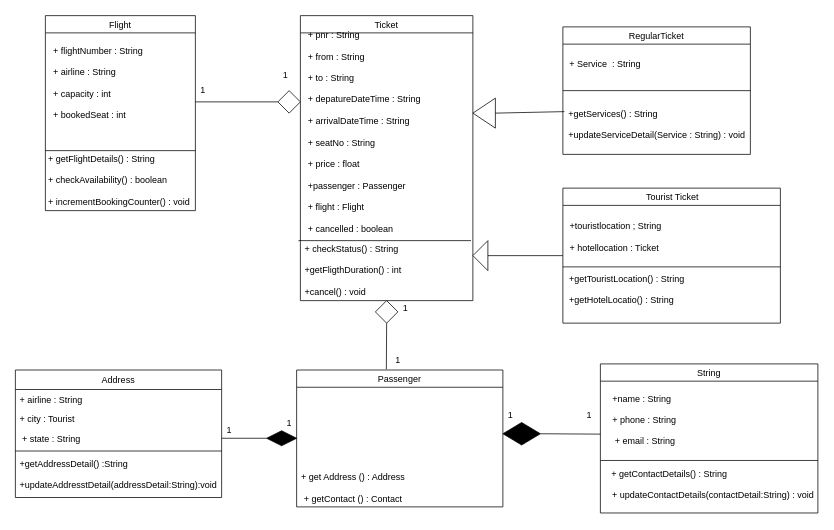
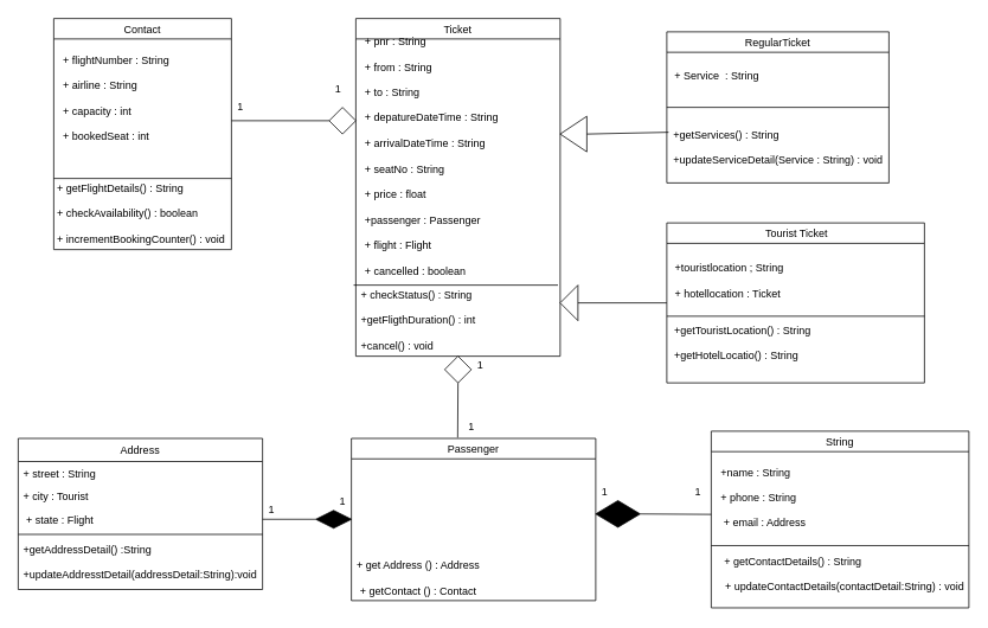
  <mxCell id="0" />
  <mxCell id="1" parent="0" />
  <mxCell id="2" value="Address" style="swimlane;fontStyle=0;align=center;verticalAlign=top;childLayout=stackLayout;horizontal=1;startSize=26;horizontalStack=0;resizeParent=1;resizeLast=0;collapsible=1;marginBottom=0;rounded=0;shadow=0;strokeWidth=1;" parent="1" vertex="1"><mxGeometry x="20" y="492.5" width="275" height="170" as="geometry"><mxRectangle x="230" y="140" width="160" height="26" as="alternateBounds" /></mxGeometry></mxCell>
- <mxCell id="3" value="+ airline : String" style="text;align=left;verticalAlign=top;spacingLeft=4;spacingRight=4;overflow=hidden;rotatable=0;points=[[0,0.5],[1,0.5]];portConstraint=eastwest;" parent="2" vertex="1"><mxGeometry y="26" width="275" height="26" as="geometry" /></mxCell>
+ <mxCell id="3" value="+ street : String" style="text;align=left;verticalAlign=top;spacingLeft=4;spacingRight=4;overflow=hidden;rotatable=0;points=[[0,0.5],[1,0.5]];portConstraint=eastwest;" parent="2" vertex="1"><mxGeometry y="26" width="275" height="26" as="geometry" /></mxCell>
  <mxCell id="4" value="+ city : Tourist" style="text;align=left;verticalAlign=top;spacingLeft=4;spacingRight=4;overflow=hidden;rotatable=0;points=[[0,0.5],[1,0.5]];portConstraint=eastwest;rounded=0;shadow=0;html=0;" parent="2" vertex="1"><mxGeometry y="52" width="275" height="26" as="geometry" /></mxCell>
- <mxCell id="5" value=" + state : String" style="text;align=left;verticalAlign=top;spacingLeft=4;spacingRight=4;overflow=hidden;rotatable=0;points=[[0,0.5],[1,0.5]];portConstraint=eastwest;rounded=0;shadow=0;html=0;" parent="2" vertex="1"><mxGeometry y="78" width="275" height="26" as="geometry" /></mxCell>
+ <mxCell id="5" value=" + state : Flight" style="text;align=left;verticalAlign=top;spacingLeft=4;spacingRight=4;overflow=hidden;rotatable=0;points=[[0,0.5],[1,0.5]];portConstraint=eastwest;rounded=0;shadow=0;html=0;" parent="2" vertex="1"><mxGeometry y="78" width="275" height="26" as="geometry" /></mxCell>
  <mxCell id="6" value="" style="line;html=1;strokeWidth=1;align=left;verticalAlign=middle;spacingTop=-1;spacingLeft=3;spacingRight=3;rotatable=0;labelPosition=right;points=[];portConstraint=eastwest;" parent="2" vertex="1"><mxGeometry y="104" width="275" height="8" as="geometry" /></mxCell>
  <mxCell id="7" value="+getAddressDetail() :String&#10;&#10;+updateAddresstDetail(addressDetail:String):void" style="text;align=left;verticalAlign=top;spacingLeft=4;spacingRight=4;overflow=hidden;rotatable=0;points=[[0,0.5],[1,0.5]];portConstraint=eastwest;" parent="2" vertex="1"><mxGeometry y="112" width="275" height="58" as="geometry" /></mxCell>
  <mxCell id="8" value="Passenger" style="swimlane;fontStyle=0" parent="1" vertex="1"><mxGeometry x="395" y="492.5" width="275" height="182.5" as="geometry" /></mxCell>
  <mxCell id="9" value="" style="rhombus;whiteSpace=wrap;html=1;fillColor=#000000;" parent="8" vertex="1"><mxGeometry x="-40" y="81" width="40" height="20" as="geometry" /></mxCell>
  <mxCell id="10" value="1" style="text;html=1;align=center;verticalAlign=middle;resizable=0;points=[];autosize=1;strokeColor=none;fillColor=none;" parent="8" vertex="1"><mxGeometry x="-20" y="61" width="20" height="20" as="geometry" /></mxCell>
  <mxCell id="11" value="+ get Address () : Address&lt;br&gt;&lt;br&gt;+ getContact () : Contact" style="text;html=1;align=center;verticalAlign=middle;resizable=0;points=[];autosize=1;strokeColor=none;fillColor=none;" parent="8" vertex="1"><mxGeometry y="132.5" width="150" height="50" as="geometry" /></mxCell>
  <mxCell id="12" value="" style="endArrow=none;html=1;rounded=0;entryX=0;entryY=0.5;entryDx=0;entryDy=0;exitX=1;exitY=0.5;exitDx=0;exitDy=0;" parent="1" source="5" target="9" edge="1"><mxGeometry width="50" height="50" relative="1" as="geometry"><mxPoint x="190" y="359" as="sourcePoint" /><mxPoint x="280" y="310" as="targetPoint" /></mxGeometry></mxCell>
  <mxCell id="13" value="" style="rhombus;whiteSpace=wrap;html=1;fillColor=#000000;" parent="1" vertex="1"><mxGeometry x="670" y="562.5" width="50" height="30" as="geometry" /></mxCell>
  <mxCell id="14" value="1" style="text;html=1;align=center;verticalAlign=middle;resizable=0;points=[];autosize=1;strokeColor=none;fillColor=none;" parent="1" vertex="1"><mxGeometry x="775" y="542.5" width="20" height="20" as="geometry" /></mxCell>
  <mxCell id="15" value="1" style="text;html=1;align=center;verticalAlign=middle;resizable=0;points=[];autosize=1;strokeColor=none;fillColor=none;" parent="1" vertex="1"><mxGeometry x="670" y="542.5" width="20" height="20" as="geometry" /></mxCell>
  <mxCell id="16" value="1" style="text;html=1;align=center;verticalAlign=middle;resizable=0;points=[];autosize=1;strokeColor=none;fillColor=none;" parent="1" vertex="1"><mxGeometry x="295" y="562.5" width="20" height="20" as="geometry" /></mxCell>
- <mxCell id="17" value="Flight" style="swimlane;fillColor=#FFFFFF;fontStyle=0" parent="1" vertex="1"><mxGeometry x="60" y="20" width="200" height="260" as="geometry" /></mxCell>
+ <mxCell id="17" value="Contact" style="swimlane;fillColor=#FFFFFF;fontStyle=0" parent="1" vertex="1"><mxGeometry x="60" y="20" width="200" height="260" as="geometry" /></mxCell>
  <mxCell id="18" value="&lt;div style=&quot;text-align: justify&quot;&gt;&lt;span&gt;+ flightNumber : String&lt;/span&gt;&lt;/div&gt;&lt;div style=&quot;text-align: justify&quot;&gt;&lt;br&gt;&lt;/div&gt;&lt;div style=&quot;text-align: justify&quot;&gt;&lt;span&gt;+ airline : String&lt;/span&gt;&lt;/div&gt;&lt;div style=&quot;text-align: justify&quot;&gt;&lt;br&gt;&lt;/div&gt;&lt;div style=&quot;text-align: justify&quot;&gt;&lt;span&gt;+ capacity : int&lt;/span&gt;&lt;/div&gt;&lt;div style=&quot;text-align: justify&quot;&gt;&lt;br&gt;&lt;/div&gt;&lt;div style=&quot;text-align: justify&quot;&gt;&lt;span&gt;+ bookedSeat : int&lt;/span&gt;&lt;/div&gt;" style="text;html=1;align=center;verticalAlign=middle;resizable=0;points=[];autosize=1;strokeColor=none;fillColor=none;" parent="17" vertex="1"><mxGeometry y="40" width="140" height="100" as="geometry" /></mxCell>
  <mxCell id="19" value="&lt;div style=&quot;text-align: justify&quot;&gt;&lt;span&gt;+ getFlightDetails() : String&lt;/span&gt;&lt;/div&gt;&lt;div style=&quot;text-align: justify&quot;&gt;&lt;br&gt;&lt;/div&gt;&lt;div style=&quot;text-align: justify&quot;&gt;&lt;span&gt;+ checkAvailability() : boolean&lt;/span&gt;&lt;/div&gt;&lt;div style=&quot;text-align: justify&quot;&gt;&lt;br&gt;&lt;/div&gt;&lt;div style=&quot;text-align: justify&quot;&gt;&lt;span&gt;+ incrementBookingCounter() : void&lt;/span&gt;&lt;/div&gt;" style="text;html=1;align=center;verticalAlign=middle;resizable=0;points=[];autosize=1;strokeColor=none;fillColor=none;" parent="17" vertex="1"><mxGeometry x="-2.5" y="180" width="200" height="80" as="geometry" /></mxCell>
  <mxCell id="20" value="" style="endArrow=none;html=1;rounded=0;" parent="1" edge="1"><mxGeometry width="50" height="50" relative="1" as="geometry"><mxPoint x="60" y="200" as="sourcePoint" /><mxPoint x="260" y="200" as="targetPoint" /></mxGeometry></mxCell>
  <mxCell id="21" value="" style="endArrow=none;html=1;rounded=0;exitX=1;exitY=0.5;exitDx=0;exitDy=0;" parent="1" source="13" edge="1"><mxGeometry width="50" height="50" relative="1" as="geometry"><mxPoint x="560" y="340" as="sourcePoint" /><mxPoint x="800" y="578" as="targetPoint" /></mxGeometry></mxCell>
  <mxCell id="22" value="Ticket" style="swimlane;fillColor=#FFFFFF;fontStyle=0" parent="1" vertex="1"><mxGeometry x="400" y="20" width="230" height="380" as="geometry" /></mxCell>
  <mxCell id="23" value="" style="rhombus;whiteSpace=wrap;html=1;" parent="22" vertex="1"><mxGeometry x="-30" y="100" width="30" height="30" as="geometry" /></mxCell>
  <mxCell id="24" value="&lt;div style=&quot;text-align: justify&quot;&gt;&lt;span&gt;+ pnr : String&lt;/span&gt;&lt;/div&gt;&lt;div style=&quot;text-align: justify&quot;&gt;&lt;br&gt;&lt;/div&gt;&lt;div style=&quot;text-align: justify&quot;&gt;&lt;span&gt;+ from : String&lt;/span&gt;&lt;/div&gt;&lt;div style=&quot;text-align: justify&quot;&gt;&lt;br&gt;&lt;/div&gt;&lt;div style=&quot;text-align: justify&quot;&gt;&lt;span&gt;+ to : String&lt;/span&gt;&lt;/div&gt;&lt;div style=&quot;text-align: justify&quot;&gt;&lt;br&gt;&lt;/div&gt;&lt;div style=&quot;text-align: justify&quot;&gt;&lt;span&gt;+ depatureDateTime : String&lt;/span&gt;&lt;/div&gt;&lt;div style=&quot;text-align: justify&quot;&gt;&lt;br&gt;&lt;/div&gt;&lt;div style=&quot;text-align: justify&quot;&gt;&lt;span&gt;+ arrivalDateTime : String&lt;/span&gt;&lt;/div&gt;&lt;div style=&quot;text-align: justify&quot;&gt;&lt;br&gt;&lt;/div&gt;&lt;div style=&quot;text-align: justify&quot;&gt;&lt;span&gt;+ seatNo : String&lt;/span&gt;&lt;/div&gt;&lt;div style=&quot;text-align: justify&quot;&gt;&lt;br&gt;&lt;/div&gt;&lt;div style=&quot;text-align: justify&quot;&gt;+ price : float&lt;/div&gt;&lt;div style=&quot;text-align: justify&quot;&gt;&lt;br&gt;&lt;/div&gt;&lt;div style=&quot;text-align: justify&quot;&gt;+passenger : Passenger&lt;/div&gt;&lt;div style=&quot;text-align: justify&quot;&gt;&lt;br&gt;&lt;/div&gt;&lt;div style=&quot;text-align: justify&quot;&gt;+ flight : Flight&lt;/div&gt;&lt;div style=&quot;text-align: justify&quot;&gt;&lt;br&gt;&lt;/div&gt;&lt;div style=&quot;text-align: justify&quot;&gt;+ cancelled : boolean&lt;/div&gt;" style="text;html=1;align=center;verticalAlign=middle;resizable=0;points=[];autosize=1;strokeColor=none;fillColor=none;" parent="22" vertex="1"><mxGeometry y="20" width="170" height="270" as="geometry" /></mxCell>
  <mxCell id="25" value="" style="endArrow=none;html=1;rounded=0;" parent="22" edge="1"><mxGeometry width="50" height="50" relative="1" as="geometry"><mxPoint x="-2.5" y="300" as="sourcePoint" /><mxPoint x="227.5" y="300" as="targetPoint" /></mxGeometry></mxCell>
  <mxCell id="26" value="&lt;div style=&quot;text-align: justify&quot;&gt;&lt;span&gt;+ checkStatus() : String&lt;/span&gt;&lt;/div&gt;&lt;div style=&quot;text-align: justify&quot;&gt;&lt;br&gt;&lt;/div&gt;&lt;div style=&quot;text-align: justify&quot;&gt;&lt;span&gt;+getFligthDuration() : int&lt;/span&gt;&lt;/div&gt;&lt;div style=&quot;text-align: justify&quot;&gt;&lt;br&gt;&lt;/div&gt;&lt;div style=&quot;text-align: justify&quot;&gt;&lt;span&gt;+cancel() : void&lt;/span&gt;&lt;/div&gt;" style="text;html=1;align=center;verticalAlign=middle;resizable=0;points=[];autosize=1;strokeColor=none;fillColor=none;" parent="22" vertex="1"><mxGeometry y="300" width="140" height="80" as="geometry" /></mxCell>
  <mxCell id="27" value="RegularTicket" style="swimlane;fillColor=#FFFFFF;fontStyle=0" parent="1" vertex="1"><mxGeometry x="750" y="35" width="250" height="170" as="geometry" /></mxCell>
  <mxCell id="28" value="&lt;div&gt;&lt;span&gt;+ Service&amp;nbsp; : String&lt;/span&gt;&lt;/div&gt;" style="text;html=1;align=right;verticalAlign=middle;resizable=0;points=[];autosize=1;strokeColor=none;fillColor=none;" vertex="1" parent="27"><mxGeometry x="-5" y="40" width="110" height="20" as="geometry" /></mxCell>
  <mxCell id="29" value="&lt;div style=&quot;text-align: justify&quot;&gt;&lt;span&gt;+getServices() : String&lt;/span&gt;&lt;/div&gt;&lt;div style=&quot;text-align: justify&quot;&gt;&lt;br&gt;&lt;/div&gt;&lt;div style=&quot;text-align: justify&quot;&gt;&lt;span&gt;+updateServiceDetail(Service : String) : void&lt;/span&gt;&lt;/div&gt;" style="text;html=1;align=center;verticalAlign=middle;resizable=0;points=[];autosize=1;strokeColor=none;fillColor=none;" vertex="1" parent="27"><mxGeometry y="105" width="250" height="50" as="geometry" /></mxCell>
  <mxCell id="30" value="Tourist Ticket                                " style="swimlane;fillColor=#FFFFFF;align=right;fontStyle=0" parent="1" vertex="1"><mxGeometry x="750" y="250" width="290" height="180" as="geometry" /></mxCell>
  <mxCell id="31" value="&lt;div style=&quot;text-align: justify&quot;&gt;&lt;span&gt;+touristlocation ; String&lt;/span&gt;&lt;/div&gt;&lt;div style=&quot;text-align: justify&quot;&gt;&lt;br&gt;&lt;/div&gt;&lt;div style=&quot;text-align: justify&quot;&gt;&lt;span&gt;+ hotellocation : Ticket&lt;/span&gt;&lt;/div&gt;" style="text;html=1;align=center;verticalAlign=middle;resizable=0;points=[];autosize=1;strokeColor=none;fillColor=none;" vertex="1" parent="30"><mxGeometry y="40" width="140" height="50" as="geometry" /></mxCell>
  <mxCell id="32" value="" style="endArrow=none;html=1;rounded=0;" edge="1" parent="30"><mxGeometry width="50" height="50" relative="1" as="geometry"><mxPoint y="105" as="sourcePoint" /><mxPoint x="290" y="105" as="targetPoint" /></mxGeometry></mxCell>
  <mxCell id="33" value="&lt;div style=&quot;text-align: justify&quot;&gt;&lt;span&gt;+getTouristLocation() : String&lt;/span&gt;&lt;/div&gt;&lt;div style=&quot;text-align: justify&quot;&gt;&lt;br&gt;&lt;/div&gt;&lt;div style=&quot;text-align: justify&quot;&gt;&lt;span&gt;+getHotelLocatio() : String&lt;/span&gt;&lt;/div&gt;" style="text;html=1;align=center;verticalAlign=middle;resizable=0;points=[];autosize=1;strokeColor=none;fillColor=none;" vertex="1" parent="30"><mxGeometry y="110" width="170" height="50" as="geometry" /></mxCell>
  <mxCell id="34" value="String" style="swimlane;fontStyle=0" parent="1" vertex="1"><mxGeometry x="800" y="484.38" width="290" height="198.75" as="geometry" /></mxCell>
- <mxCell id="35" value="&lt;div style=&quot;text-align: justify&quot;&gt;&lt;span&gt;+name : String&amp;nbsp; &amp;nbsp;&lt;/span&gt;&lt;/div&gt;&lt;div style=&quot;text-align: justify&quot;&gt;&lt;br&gt;&lt;/div&gt;&lt;div style=&quot;text-align: justify&quot;&gt;&lt;span&gt;+ phone : String&amp;nbsp;&lt;/span&gt;&lt;/div&gt;&lt;div style=&quot;text-align: justify&quot;&gt;&lt;br&gt;&lt;/div&gt;&lt;div style=&quot;text-align: justify&quot;&gt;&lt;span&gt;&amp;nbsp;+ email : String&amp;nbsp;&lt;/span&gt;&lt;/div&gt;" style="text;html=1;align=center;verticalAlign=middle;resizable=0;points=[];autosize=1;strokeColor=none;fillColor=none;" parent="34" vertex="1"><mxGeometry x="10" y="35" width="100" height="80" as="geometry" /></mxCell>
+ <mxCell id="35" value="&lt;div style=&quot;text-align: justify&quot;&gt;&lt;span&gt;+name : String&amp;nbsp; &amp;nbsp;&lt;/span&gt;&lt;/div&gt;&lt;div style=&quot;text-align: justify&quot;&gt;&lt;br&gt;&lt;/div&gt;&lt;div style=&quot;text-align: justify&quot;&gt;&lt;span&gt;+ phone : String&amp;nbsp;&lt;/span&gt;&lt;/div&gt;&lt;div style=&quot;text-align: justify&quot;&gt;&lt;br&gt;&lt;/div&gt;&lt;div style=&quot;text-align: justify&quot;&gt;&lt;span&gt;&amp;nbsp;+ email : Address&amp;nbsp;&lt;/span&gt;&lt;/div&gt;" style="text;html=1;align=center;verticalAlign=middle;resizable=0;points=[];autosize=1;strokeColor=none;fillColor=none;" parent="34" vertex="1"><mxGeometry x="10" y="35" width="100" height="80" as="geometry" /></mxCell>
  <mxCell id="36" value="" style="endArrow=none;html=1;rounded=0;" parent="34" edge="1"><mxGeometry width="50" height="50" relative="1" as="geometry"><mxPoint y="128.75" as="sourcePoint" /><mxPoint x="290" y="128.75" as="targetPoint" /></mxGeometry></mxCell>
  <mxCell id="37" value="&amp;nbsp; &amp;nbsp; &amp;nbsp; &amp;nbsp; &amp;nbsp; &amp;nbsp; &amp;nbsp; &amp;nbsp; &amp;nbsp; &amp;nbsp; &amp;nbsp; &amp;nbsp; &amp;nbsp;+ getContactDetails() : String&lt;br&gt;&lt;br&gt;&amp;nbsp; &amp;nbsp; &amp;nbsp; &amp;nbsp; &amp;nbsp; &amp;nbsp; &amp;nbsp; &amp;nbsp; &amp;nbsp; &amp;nbsp; &amp;nbsp; &amp;nbsp; &amp;nbsp; &amp;nbsp; &amp;nbsp; &amp;nbsp; &amp;nbsp; &amp;nbsp; &amp;nbsp; &amp;nbsp; &amp;nbsp; &amp;nbsp; &amp;nbsp; &amp;nbsp; &amp;nbsp; &amp;nbsp; &amp;nbsp; &amp;nbsp; &amp;nbsp; &amp;nbsp; + updateContactDetails(contactDetail:String) : void" style="text;html=1;align=center;verticalAlign=middle;resizable=0;points=[];autosize=1;strokeColor=none;fillColor=none;" parent="34" vertex="1"><mxGeometry x="-190" y="135.62" width="480" height="50" as="geometry" /></mxCell>
  <mxCell id="38" value="" style="endArrow=none;html=1;rounded=0;entryX=0;entryY=0.5;entryDx=0;entryDy=0;" parent="1" target="23" edge="1"><mxGeometry width="50" height="50" relative="1" as="geometry"><mxPoint x="260" y="135" as="sourcePoint" /><mxPoint x="430" y="180" as="targetPoint" /></mxGeometry></mxCell>
  <mxCell id="39" value="1" style="text;html=1;align=center;verticalAlign=middle;resizable=0;points=[];autosize=1;strokeColor=none;fillColor=none;" parent="1" vertex="1"><mxGeometry x="370" y="90" width="20" height="20" as="geometry" /></mxCell>
  <mxCell id="40" value="1" style="text;html=1;align=center;verticalAlign=middle;resizable=0;points=[];autosize=1;strokeColor=none;fillColor=none;" parent="1" vertex="1"><mxGeometry x="260" y="110" width="20" height="20" as="geometry" /></mxCell>
  <mxCell id="41" value="" style="endArrow=none;html=1;rounded=0;exitX=0;exitY=0.5;exitDx=0;exitDy=0;entryX=1;entryY=0.5;entryDx=0;entryDy=0;" edge="1" parent="1" source="27" target="27"><mxGeometry width="50" height="50" relative="1" as="geometry"><mxPoint x="830" y="130" as="sourcePoint" /><mxPoint x="1070" y="130" as="targetPoint" /></mxGeometry></mxCell>
  <mxCell id="42" value="" style="triangle;whiteSpace=wrap;html=1;align=left;direction=west;" vertex="1" parent="1"><mxGeometry x="630" y="320" width="20" height="40" as="geometry" /></mxCell>
  <mxCell id="43" value="" style="endArrow=none;html=1;rounded=0;exitX=0;exitY=0.5;exitDx=0;exitDy=0;" edge="1" parent="1" source="42"><mxGeometry width="50" height="50" relative="1" as="geometry"><mxPoint x="690" y="360" as="sourcePoint" /><mxPoint x="750" y="340" as="targetPoint" /></mxGeometry></mxCell>
  <mxCell id="44" value="" style="triangle;whiteSpace=wrap;html=1;align=left;direction=west;" vertex="1" parent="1"><mxGeometry x="630" y="130" width="30" height="40" as="geometry" /></mxCell>
  <mxCell id="45" value="" style="endArrow=none;html=1;rounded=0;entryX=0.008;entryY=0.16;entryDx=0;entryDy=0;entryPerimeter=0;" edge="1" parent="1" target="29"><mxGeometry width="50" height="50" relative="1" as="geometry"><mxPoint x="660" y="150" as="sourcePoint" /><mxPoint x="710" y="100" as="targetPoint" /></mxGeometry></mxCell>
  <mxCell id="46" value="" style="rhombus;whiteSpace=wrap;html=1;align=left;" vertex="1" parent="1"><mxGeometry x="500" y="400" width="30" height="30" as="geometry" /></mxCell>
  <mxCell id="47" value="" style="endArrow=none;html=1;rounded=0;entryX=0.5;entryY=1;entryDx=0;entryDy=0;exitX=0.435;exitY=-0.005;exitDx=0;exitDy=0;exitPerimeter=0;" edge="1" parent="1" source="8" target="46"><mxGeometry width="50" height="50" relative="1" as="geometry"><mxPoint x="515" y="490" as="sourcePoint" /><mxPoint x="540" y="442.5" as="targetPoint" /></mxGeometry></mxCell>
  <mxCell id="48" value="1" style="text;html=1;align=center;verticalAlign=middle;resizable=0;points=[];autosize=1;strokeColor=none;fillColor=none;" vertex="1" parent="1"><mxGeometry x="530" y="400" width="20" height="20" as="geometry" /></mxCell>
  <mxCell id="49" value="1" style="text;html=1;align=center;verticalAlign=middle;resizable=0;points=[];autosize=1;strokeColor=none;fillColor=none;" vertex="1" parent="1"><mxGeometry x="520" y="470" width="20" height="20" as="geometry" /></mxCell>
